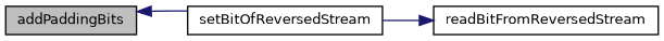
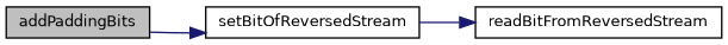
  digraph {
    rankdir=LR
    node [color=black fillcolor=white fontname=Helvetica fontsize=10 shape=record style=filled]
    edge [color=midnightblue fontname=Helvetica fontsize=10 labelfontname=Helvetica labelfontsize=10 style=solid]
    n1 [fillcolor=grey75 fontcolor=black height=0.2 label=addPaddingBits width=0.4]
    n2 [height=0.2 label=setBitOfReversedStream width=0.4]
    n3 [height=0.2 label=readBitFromReversedStream width=0.4]
-   n2 -> n1
+   n1 -> n2
    n2 -> n3
  }
